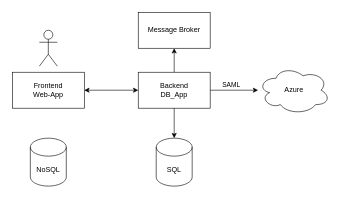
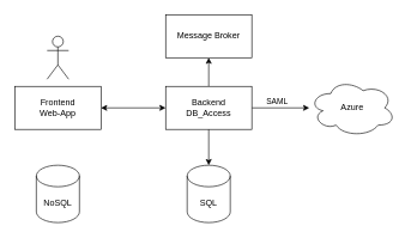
  <mxCell id="0" />
  <mxCell id="1" parent="0" />
  <mxCell id="2" value="Frontend&lt;br&gt;Web-App" style="rounded=0;whiteSpace=wrap;html=1;" vertex="1" parent="1"><mxGeometry x="20" y="120" width="120" height="60" as="geometry" /></mxCell>
  <mxCell id="3" value="" style="edgeStyle=orthogonalEdgeStyle;rounded=0;orthogonalLoop=1;jettySize=auto;html=1;" edge="1" parent="1" source="6" target="12"><mxGeometry relative="1" as="geometry" /></mxCell>
  <mxCell id="4" value="" style="edgeStyle=orthogonalEdgeStyle;rounded=0;orthogonalLoop=1;jettySize=auto;html=1;" edge="1" parent="1" source="6" target="13"><mxGeometry relative="1" as="geometry" /></mxCell>
  <mxCell id="5" value="SAML" style="edgeLabel;html=1;align=center;verticalAlign=middle;resizable=0;points=[];" vertex="1" connectable="0" parent="4"><mxGeometry x="-0.146" y="-2" relative="1" as="geometry"><mxPoint y="-12" as="offset" /></mxGeometry></mxCell>
- <mxCell id="6" value="Backend&lt;br&gt;DB_App" style="rounded=0;whiteSpace=wrap;html=1;" vertex="1" parent="1"><mxGeometry x="230" y="120" width="120" height="60" as="geometry" /></mxCell>
+ <mxCell id="6" value="Backend&lt;br&gt;DB_Access" style="rounded=0;whiteSpace=wrap;html=1;" vertex="1" parent="1"><mxGeometry x="230" y="120" width="120" height="60" as="geometry" /></mxCell>
  <mxCell id="7" value="NoSQL" style="shape=cylinder3;whiteSpace=wrap;html=1;boundedLbl=1;backgroundOutline=1;size=15;" vertex="1" parent="1"><mxGeometry x="50" y="230" width="60" height="80" as="geometry" /></mxCell>
  <mxCell id="8" value="SQL" style="shape=cylinder3;whiteSpace=wrap;html=1;boundedLbl=1;backgroundOutline=1;size=15;" vertex="1" parent="1"><mxGeometry x="260" y="230" width="60" height="80" as="geometry" /></mxCell>
  <mxCell id="9" style="edgeStyle=orthogonalEdgeStyle;rounded=0;orthogonalLoop=1;jettySize=auto;html=1;exitX=0.5;exitY=1;exitDx=0;exitDy=0;entryX=0.5;entryY=0;entryDx=0;entryDy=0;entryPerimeter=0;" edge="1" parent="1" source="6" target="8"><mxGeometry relative="1" as="geometry" /></mxCell>
  <mxCell id="10" value="" style="endArrow=classic;startArrow=classic;html=1;rounded=0;exitX=1;exitY=0.5;exitDx=0;exitDy=0;entryX=0;entryY=0.5;entryDx=0;entryDy=0;" edge="1" parent="1" source="2" target="6"><mxGeometry width="50" height="50" relative="1" as="geometry"><mxPoint x="180" y="290" as="sourcePoint" /><mxPoint x="230" y="240" as="targetPoint" /></mxGeometry></mxCell>
  <mxCell id="11" value="" style="shape=umlActor;verticalLabelPosition=bottom;verticalAlign=top;html=1;" vertex="1" parent="1"><mxGeometry x="65" y="50" width="30" height="60" as="geometry" /></mxCell>
  <mxCell id="12" value="Message Broker" style="rounded=0;whiteSpace=wrap;html=1;" vertex="1" parent="1"><mxGeometry x="230" y="20" width="120" height="60" as="geometry" /></mxCell>
  <mxCell id="13" value="Azure" style="ellipse;shape=cloud;whiteSpace=wrap;html=1;rounded=0;" vertex="1" parent="1"><mxGeometry x="430" y="110" width="120" height="80" as="geometry" /></mxCell>
